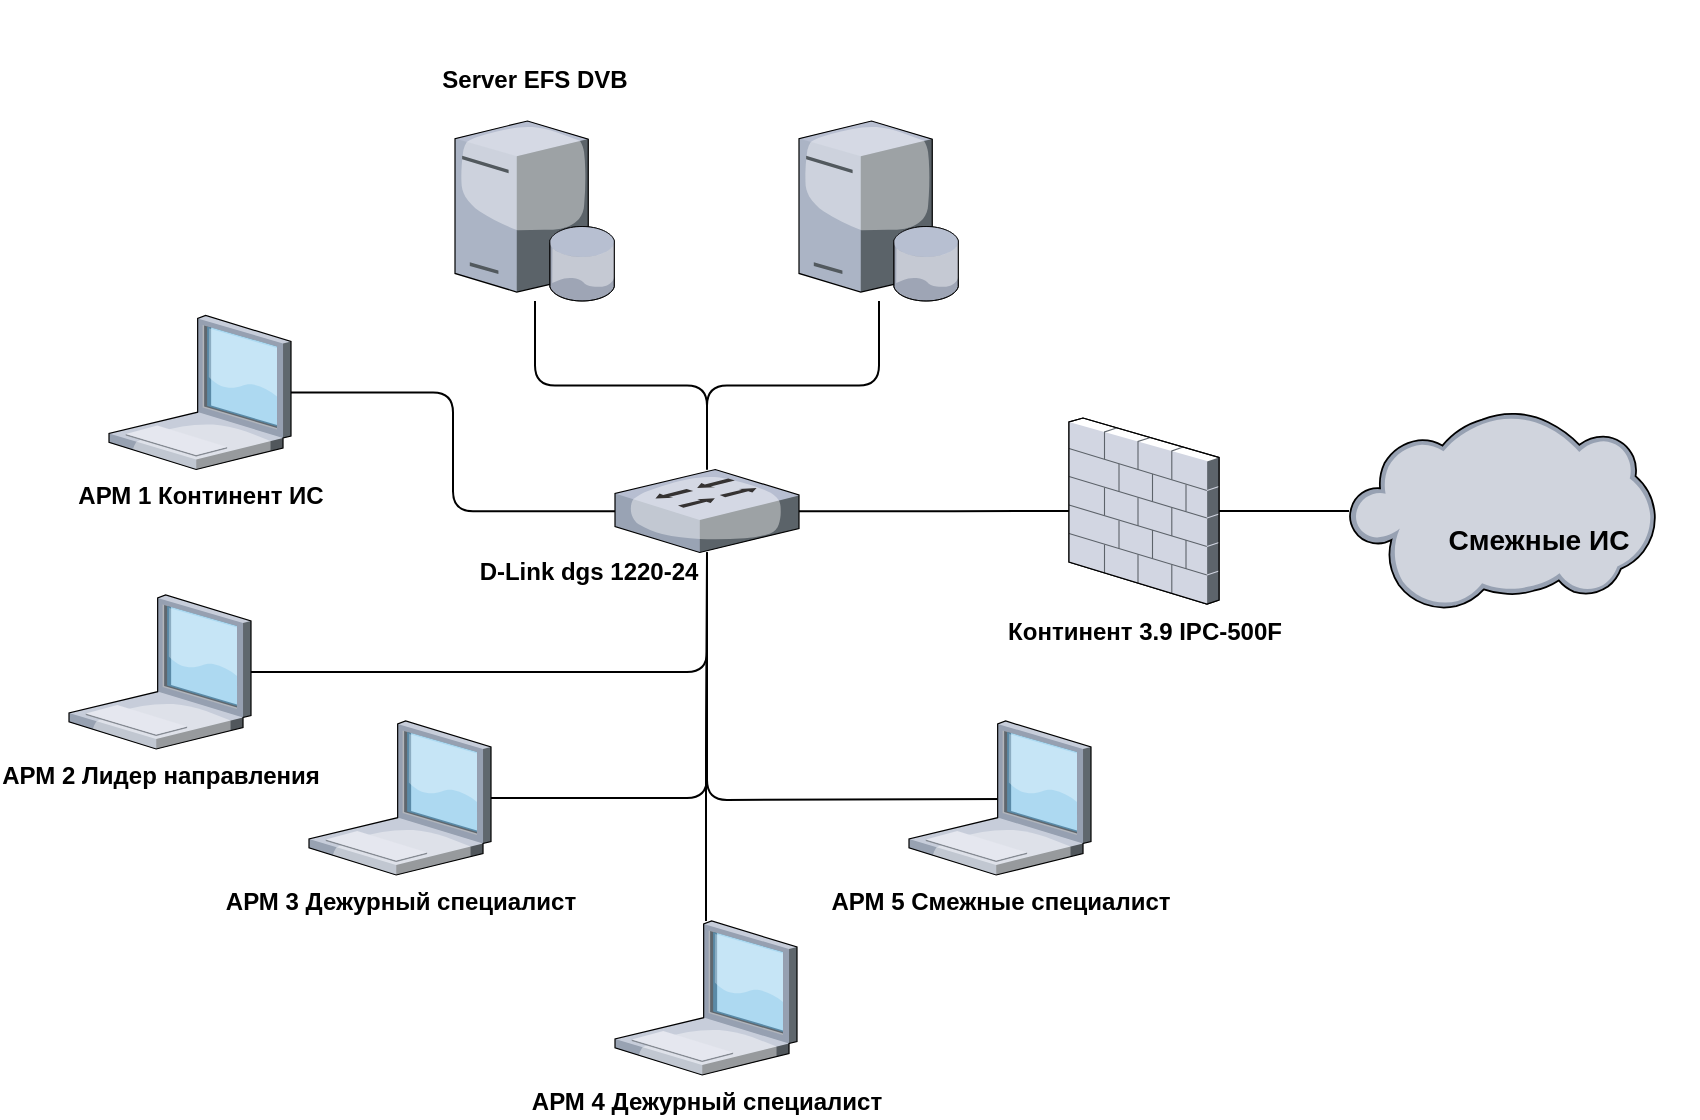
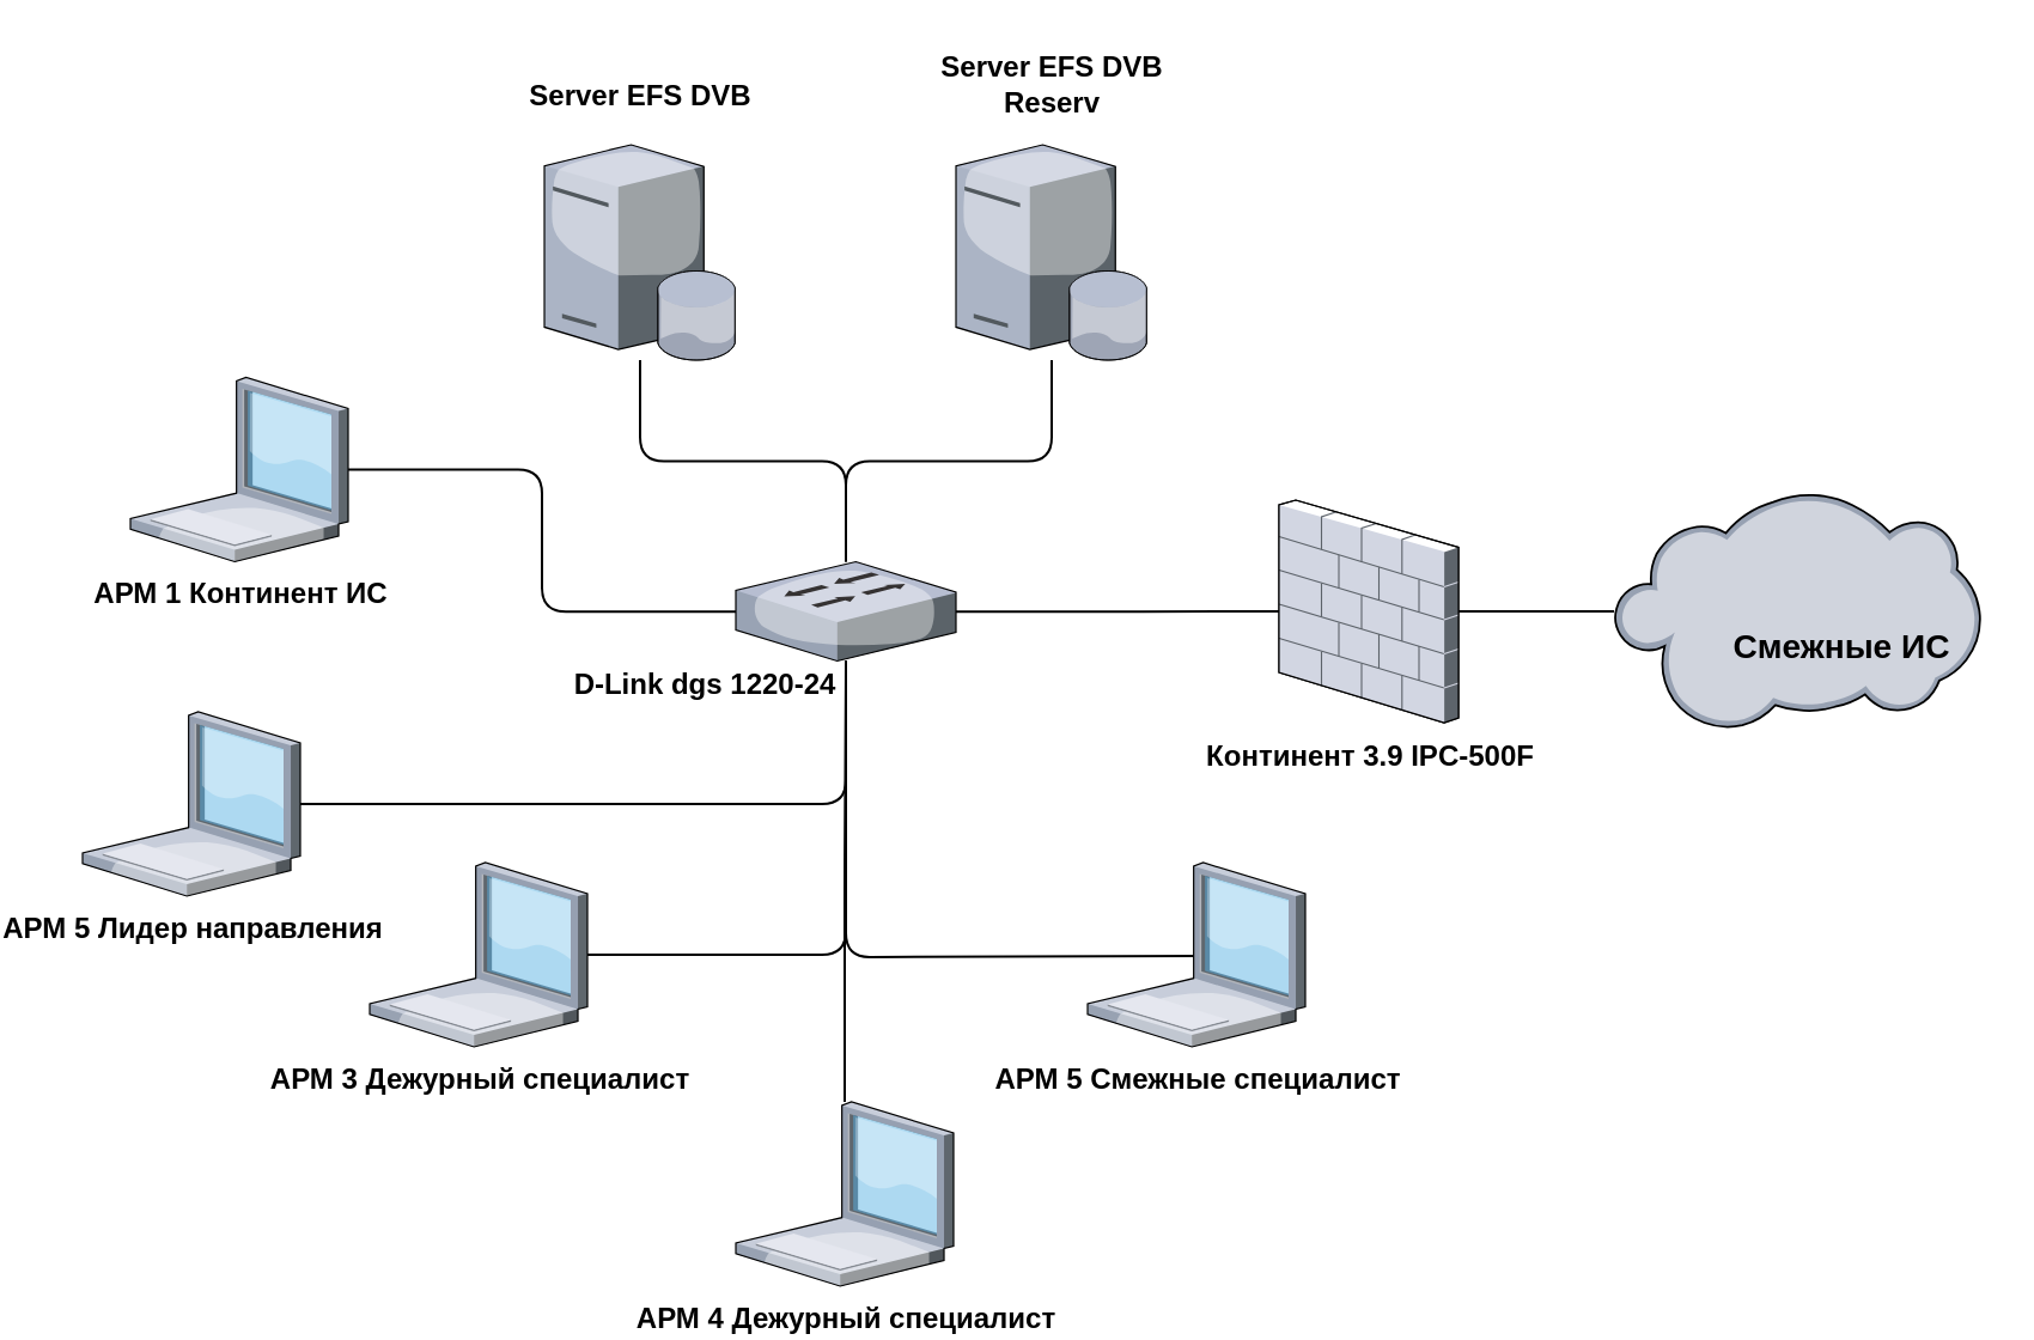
  <mxCell id="0" />
  <mxCell id="1" parent="0" />
  <mxCell id="2" value="&lt;h3&gt;&lt;br&gt;&lt;/h3&gt;" style="verticalLabelPosition=bottom;aspect=fixed;html=1;verticalAlign=top;strokeColor=none;align=center;outlineConnect=0;shape=mxgraph.citrix.cloud;" vertex="1" parent="1"><mxGeometry x="660" y="205" width="153.23" height="100" as="geometry" /></mxCell>
  <mxCell id="3" value="&lt;h3&gt;&lt;b&gt;Смежные ИС&lt;/b&gt;&lt;/h3&gt;" style="text;html=1;align=center;verticalAlign=middle;resizable=0;points=[];autosize=1;" vertex="1" parent="1"><mxGeometry x="700" y="245" width="110" height="50" as="geometry" /></mxCell>
  <mxCell id="4" value="" style="verticalLabelPosition=bottom;aspect=fixed;html=1;verticalAlign=top;strokeColor=none;align=center;outlineConnect=0;shape=mxgraph.citrix.database_server;" vertex="1" parent="1"><mxGeometry x="213" y="60" width="80" height="90" as="geometry" /></mxCell>
  <mxCell id="5" value="" style="verticalLabelPosition=bottom;aspect=fixed;html=1;verticalAlign=top;strokeColor=none;align=center;outlineConnect=0;shape=mxgraph.citrix.switch;" vertex="1" parent="1"><mxGeometry x="293" y="234.25" width="92" height="41.5" as="geometry" /></mxCell>
  <mxCell id="6" value="&lt;b&gt;АРМ 1 Континент ИС&lt;/b&gt;" style="verticalLabelPosition=bottom;aspect=fixed;html=1;verticalAlign=top;strokeColor=none;align=center;outlineConnect=0;shape=mxgraph.citrix.laptop_1;" vertex="1" parent="1"><mxGeometry x="40" y="157.25" width="91" height="77" as="geometry" /></mxCell>
  <mxCell id="7" value="" style="verticalLabelPosition=bottom;aspect=fixed;html=1;verticalAlign=top;strokeColor=none;align=center;outlineConnect=0;shape=mxgraph.citrix.database_server;" vertex="1" parent="1"><mxGeometry x="385" y="60" width="80" height="90" as="geometry" /></mxCell>
  <mxCell id="8" value="&lt;b&gt;Континент 3.9 IPC-500F&lt;/b&gt;" style="verticalLabelPosition=bottom;aspect=fixed;html=1;verticalAlign=top;strokeColor=none;align=center;outlineConnect=0;shape=mxgraph.citrix.firewall;" vertex="1" parent="1"><mxGeometry x="520" y="208.5" width="75" height="93" as="geometry" /></mxCell>
  <mxCell id="9" value="" style="endArrow=none;html=1;edgeStyle=orthogonalEdgeStyle;" edge="1" parent="1" source="6" target="5"><mxGeometry width="50" height="50" relative="1" as="geometry"><mxPoint x="220" y="390" as="sourcePoint" /><mxPoint x="270" y="340" as="targetPoint" /></mxGeometry></mxCell>
  <mxCell id="10" value="" style="endArrow=none;html=1;edgeStyle=orthogonalEdgeStyle;" edge="1" parent="1" source="5" target="4"><mxGeometry width="50" height="50" relative="1" as="geometry"><mxPoint x="190" y="330" as="sourcePoint" /><mxPoint x="322" y="330" as="targetPoint" /></mxGeometry></mxCell>
  <mxCell id="11" value="" style="endArrow=none;html=1;edgeStyle=orthogonalEdgeStyle;" edge="1" parent="1" source="5" target="7"><mxGeometry width="50" height="50" relative="1" as="geometry"><mxPoint x="181" y="275" as="sourcePoint" /><mxPoint x="313" y="275" as="targetPoint" /></mxGeometry></mxCell>
  <mxCell id="12" value="" style="endArrow=none;html=1;edgeStyle=orthogonalEdgeStyle;" edge="1" parent="1" source="5" target="8"><mxGeometry width="50" height="50" relative="1" as="geometry"><mxPoint x="370" y="350" as="sourcePoint" /><mxPoint x="502" y="350" as="targetPoint" /></mxGeometry></mxCell>
  <mxCell id="13" value="" style="endArrow=none;html=1;edgeStyle=orthogonalEdgeStyle;" edge="1" parent="1" source="8" target="2"><mxGeometry width="50" height="50" relative="1" as="geometry"><mxPoint x="510" y="330" as="sourcePoint" /><mxPoint x="642" y="330" as="targetPoint" /></mxGeometry></mxCell>
- <mxCell id="14" value="&lt;b&gt;АРМ 2 Лидер направления&lt;/b&gt;" style="verticalLabelPosition=bottom;aspect=fixed;html=1;verticalAlign=top;strokeColor=none;align=center;outlineConnect=0;shape=mxgraph.citrix.laptop_1;" vertex="1" parent="1"><mxGeometry x="20" y="297" width="91" height="77" as="geometry" /></mxCell>
+ <mxCell id="14" value="&lt;b&gt;АРМ 5 Лидер направления&lt;/b&gt;" style="verticalLabelPosition=bottom;aspect=fixed;html=1;verticalAlign=top;strokeColor=none;align=center;outlineConnect=0;shape=mxgraph.citrix.laptop_1;" vertex="1" parent="1"><mxGeometry x="20" y="297" width="91" height="77" as="geometry" /></mxCell>
  <mxCell id="15" value="" style="endArrow=none;html=1;edgeStyle=orthogonalEdgeStyle;" edge="1" parent="1" source="14" target="5"><mxGeometry width="50" height="50" relative="1" as="geometry"><mxPoint x="171" y="265" as="sourcePoint" /><mxPoint x="303" y="265" as="targetPoint" /></mxGeometry></mxCell>
  <mxCell id="16" value="&lt;b&gt;АРМ 3 Дежурный специалист&lt;/b&gt;" style="verticalLabelPosition=bottom;aspect=fixed;html=1;verticalAlign=top;strokeColor=none;align=center;outlineConnect=0;shape=mxgraph.citrix.laptop_1;" vertex="1" parent="1"><mxGeometry x="140" y="360" width="91" height="77" as="geometry" /></mxCell>
  <mxCell id="17" value="&lt;b&gt;АРМ 4 Дежурный специалист&lt;/b&gt;" style="verticalLabelPosition=bottom;aspect=fixed;html=1;verticalAlign=top;strokeColor=none;align=center;outlineConnect=0;shape=mxgraph.citrix.laptop_1;" vertex="1" parent="1"><mxGeometry x="293" y="460" width="91" height="77" as="geometry" /></mxCell>
  <mxCell id="18" value="" style="endArrow=none;html=1;edgeStyle=orthogonalEdgeStyle;" edge="1" parent="1" source="16" target="5"><mxGeometry width="50" height="50" relative="1" as="geometry"><mxPoint x="171" y="265" as="sourcePoint" /><mxPoint x="303" y="265" as="targetPoint" /></mxGeometry></mxCell>
  <mxCell id="19" value="" style="endArrow=none;html=1;edgeStyle=orthogonalEdgeStyle;" edge="1" parent="1" target="5"><mxGeometry width="50" height="50" relative="1" as="geometry"><mxPoint x="490" y="399" as="sourcePoint" /><mxPoint x="313" y="275" as="targetPoint" /></mxGeometry></mxCell>
  <mxCell id="20" value="" style="endArrow=none;html=1;edgeStyle=orthogonalEdgeStyle;" edge="1" parent="1" source="17" target="5"><mxGeometry width="50" height="50" relative="1" as="geometry"><mxPoint x="339" y="499" as="sourcePoint" /><mxPoint x="323" y="285" as="targetPoint" /></mxGeometry></mxCell>
  <mxCell id="21" value="&lt;b&gt;АРМ 5 Смежные специалист&lt;/b&gt;" style="verticalLabelPosition=bottom;aspect=fixed;html=1;verticalAlign=top;strokeColor=none;align=center;outlineConnect=0;shape=mxgraph.citrix.laptop_1;" vertex="1" parent="1"><mxGeometry x="440" y="360" width="91" height="77" as="geometry" /></mxCell>
  <mxCell id="22" value="&lt;b&gt;D-Link dgs 1220-24&lt;/b&gt;" style="text;html=1;align=center;verticalAlign=middle;resizable=0;points=[];autosize=1;" vertex="1" parent="1"><mxGeometry x="220" y="275.75" width="120" height="20" as="geometry" /></mxCell>
  <mxCell id="23" value="&lt;b&gt;Server EFS DVB&lt;/b&gt;" style="text;html=1;align=center;verticalAlign=middle;resizable=0;points=[];autosize=1;" vertex="1" parent="1"><mxGeometry x="198" y="30" width="110" height="20" as="geometry" /></mxCell>
+ <mxCell id="24" value="&lt;b&gt;Server EFS DVB&lt;br&gt;Reserv&lt;br&gt;&lt;/b&gt;" style="text;html=1;align=center;verticalAlign=middle;resizable=0;points=[];autosize=1;" vertex="1" parent="1"><mxGeometry x="370" y="20" width="110" height="30" as="geometry" /></mxCell>
